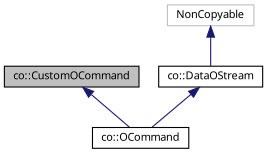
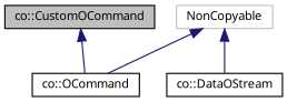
  digraph {
    node [color=black fillcolor=white fontname=Sans fontsize=10 shape=record style=filled]
    edge [color=midnightblue dir=back fontname=Sans fontsize=10 labelfontname=Sans labelfontsize=10 style=solid]
    n1 [fillcolor=grey75 fontcolor=black height=0.2 label="co::CustomOCommand" width=0.4]
    n2 [height=0.2 label="co::OCommand" width=0.4]
    n3 [height=0.2 label="co::DataOStream" width=0.4]
    n4 [color=grey75 height=0.2 label=NonCopyable width=0.4]
    n1 -> n2
-   n3 -> n2
+   n4 -> n2
    n4 -> n3
  }
